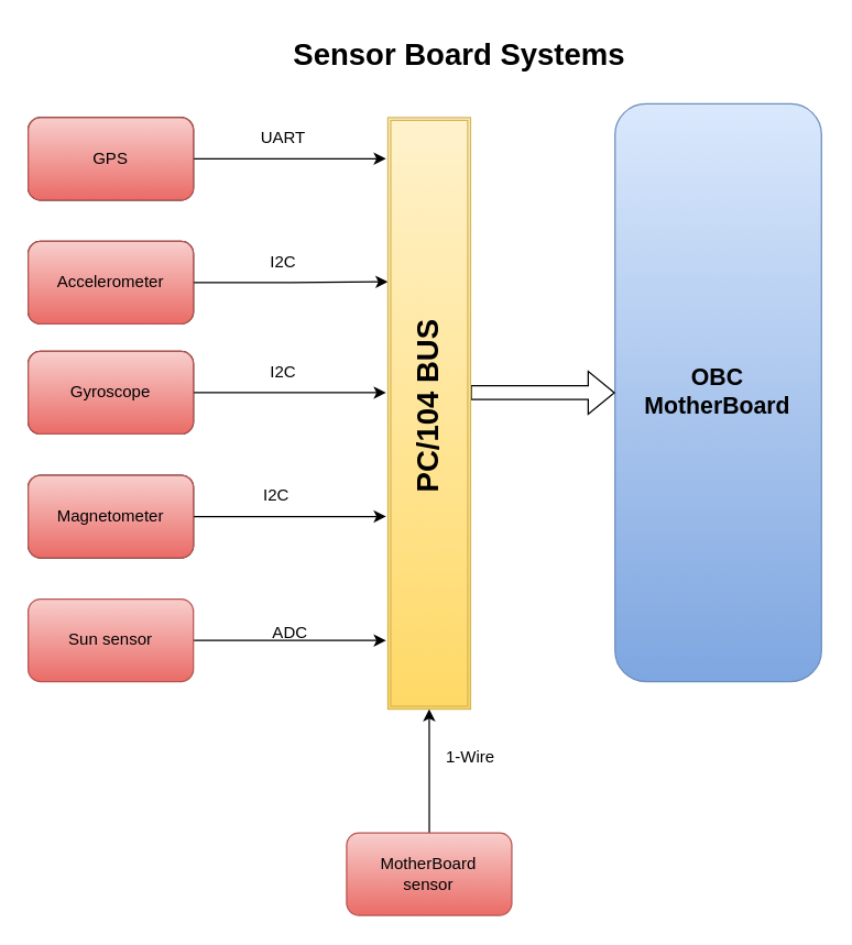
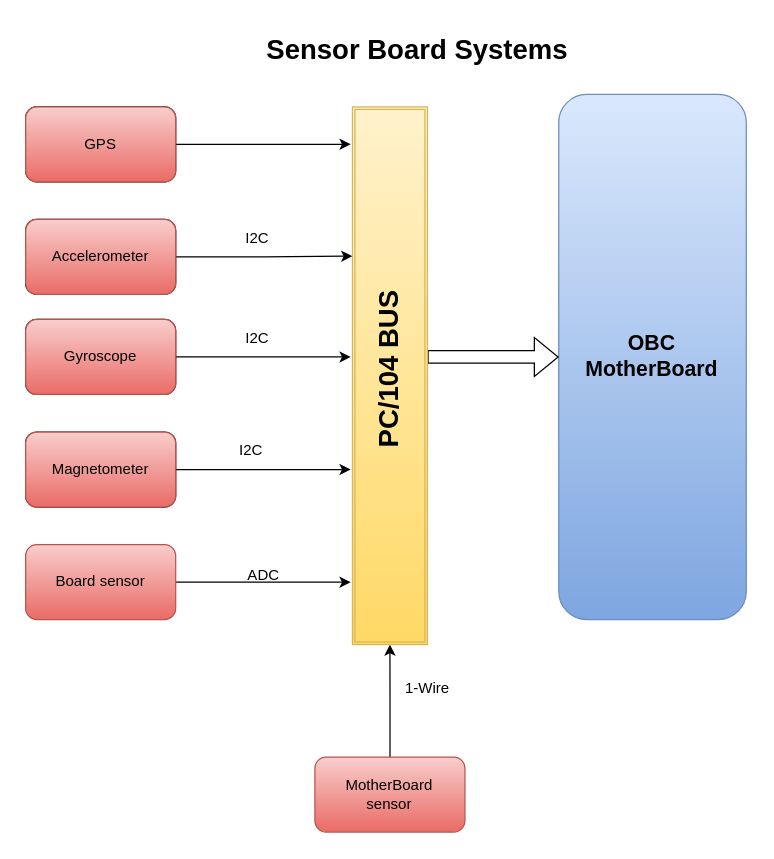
  <mxCell id="0" />
  <mxCell id="1" parent="0" />
  <mxCell id="2" style="edgeStyle=orthogonalEdgeStyle;rounded=0;orthogonalLoop=1;jettySize=auto;html=1;entryX=0;entryY=0.095;entryDx=0;entryDy=0;entryPerimeter=0;" parent="1" source="3" edge="1"><mxGeometry relative="1" as="geometry"><mxPoint x="280" y="114.9" as="targetPoint" /></mxGeometry></mxCell>
  <mxCell id="3" value="GPS" style="rounded=1;whiteSpace=wrap;html=1;" parent="1" vertex="1"><mxGeometry x="20" y="85" width="120" height="60" as="geometry" /></mxCell>
  <mxCell id="4" style="edgeStyle=orthogonalEdgeStyle;rounded=0;orthogonalLoop=1;jettySize=auto;html=1;entryX=0.009;entryY=0.308;entryDx=0;entryDy=0;entryPerimeter=0;" parent="1" source="5" edge="1"><mxGeometry relative="1" as="geometry"><mxPoint x="281.35" y="204.36" as="targetPoint" /></mxGeometry></mxCell>
  <mxCell id="5" value="Accelerometer" style="rounded=1;whiteSpace=wrap;html=1;" parent="1" vertex="1"><mxGeometry x="20" y="175" width="120" height="60" as="geometry" /></mxCell>
  <mxCell id="6" style="edgeStyle=orthogonalEdgeStyle;rounded=0;orthogonalLoop=1;jettySize=auto;html=1;" parent="1" source="7" edge="1"><mxGeometry relative="1" as="geometry"><mxPoint x="280" y="285" as="targetPoint" /></mxGeometry></mxCell>
  <mxCell id="7" value="Gyroscope" style="rounded=1;whiteSpace=wrap;html=1;" parent="1" vertex="1"><mxGeometry x="20" y="255" width="120" height="60" as="geometry" /></mxCell>
  <mxCell id="8" style="edgeStyle=orthogonalEdgeStyle;rounded=0;orthogonalLoop=1;jettySize=auto;html=1;" parent="1" source="9" edge="1"><mxGeometry relative="1" as="geometry"><mxPoint x="280" y="375" as="targetPoint" /></mxGeometry></mxCell>
  <mxCell id="9" value="Magnetometer" style="rounded=1;whiteSpace=wrap;html=1;" parent="1" vertex="1"><mxGeometry x="20" y="345" width="120" height="60" as="geometry" /></mxCell>
  <mxCell id="10" style="edgeStyle=orthogonalEdgeStyle;rounded=0;orthogonalLoop=1;jettySize=auto;html=1;entryX=0;entryY=0.929;entryDx=0;entryDy=0;entryPerimeter=0;" parent="1" source="11" edge="1"><mxGeometry relative="1" as="geometry"><mxPoint x="280" y="465.18" as="targetPoint" /></mxGeometry></mxCell>
- <mxCell id="11" value="Sun sensor" style="rounded=1;whiteSpace=wrap;html=1;fillColor=#f8cecc;gradientColor=#ea6b66;strokeColor=#b85450;" parent="1" vertex="1"><mxGeometry x="20" y="435" width="120" height="60" as="geometry" /></mxCell>
+ <mxCell id="11" value="Board sensor" style="rounded=1;whiteSpace=wrap;html=1;fillColor=#f8cecc;gradientColor=#ea6b66;strokeColor=#b85450;" parent="1" vertex="1"><mxGeometry x="20" y="435" width="120" height="60" as="geometry" /></mxCell>
  <mxCell id="12" value="" style="edgeStyle=orthogonalEdgeStyle;rounded=0;orthogonalLoop=1;jettySize=auto;html=1;" parent="1" source="13" edge="1"><mxGeometry relative="1" as="geometry"><mxPoint x="311.35" y="515" as="targetPoint" /></mxGeometry></mxCell>
  <mxCell id="13" value="MotherBoard &lt;br&gt;sensor" style="rounded=1;whiteSpace=wrap;html=1;fillColor=#f8cecc;gradientColor=#ea6b66;strokeColor=#b85450;" parent="1" vertex="1"><mxGeometry x="251.35" y="605" width="120" height="60" as="geometry" /></mxCell>
- <mxCell id="14" value="UART" style="text;html=1;align=center;verticalAlign=middle;resizable=0;points=[];autosize=1;strokeColor=none;fillColor=none;" parent="1" vertex="1"><mxGeometry x="175" y="85" width="60" height="30" as="geometry" /></mxCell>
  <mxCell id="15" value="I2C" style="text;html=1;align=center;verticalAlign=middle;resizable=0;points=[];autosize=1;strokeColor=none;fillColor=none;" parent="1" vertex="1"><mxGeometry x="185" y="175" width="40" height="30" as="geometry" /></mxCell>
  <mxCell id="16" value="I2C" style="text;html=1;align=center;verticalAlign=middle;resizable=0;points=[];autosize=1;strokeColor=none;fillColor=none;" parent="1" vertex="1"><mxGeometry x="185" y="255" width="40" height="30" as="geometry" /></mxCell>
  <mxCell id="17" value="I2C" style="text;html=1;align=center;verticalAlign=middle;resizable=0;points=[];autosize=1;strokeColor=none;fillColor=none;" parent="1" vertex="1"><mxGeometry x="180" y="345" width="40" height="30" as="geometry" /></mxCell>
  <mxCell id="18" value="1-Wire&lt;br&gt;" style="text;html=1;align=center;verticalAlign=middle;resizable=0;points=[];autosize=1;strokeColor=none;fillColor=none;" parent="1" vertex="1"><mxGeometry x="311.35" y="535" width="60" height="30" as="geometry" /></mxCell>
  <mxCell id="19" value="ADC" style="text;html=1;align=center;verticalAlign=middle;resizable=0;points=[];autosize=1;strokeColor=none;fillColor=none;" parent="1" vertex="1"><mxGeometry x="185" y="445" width="50" height="30" as="geometry" /></mxCell>
  <mxCell id="20" value="Sensor Board Systems&amp;nbsp;" style="text;strokeColor=none;fillColor=none;html=1;fontSize=22;fontStyle=1;verticalAlign=middle;align=center;" vertex="1" parent="1"><mxGeometry x="286.35" y="20" width="100" height="40" as="geometry" /></mxCell>
  <mxCell id="21" value="Accelerometer" style="rounded=1;whiteSpace=wrap;html=1;fillColor=#f8cecc;gradientColor=#ea6b66;strokeColor=#b85450;" vertex="1" parent="1"><mxGeometry x="20" y="175" width="120" height="60" as="geometry" /></mxCell>
  <mxCell id="22" value="GPS" style="rounded=1;whiteSpace=wrap;html=1;fillColor=#f8cecc;gradientColor=#ea6b66;strokeColor=#b85450;" vertex="1" parent="1"><mxGeometry x="20" y="85" width="120" height="60" as="geometry" /></mxCell>
  <mxCell id="23" value="Gyroscope" style="rounded=1;whiteSpace=wrap;html=1;fillColor=#f8cecc;gradientColor=#ea6b66;strokeColor=#b85450;" vertex="1" parent="1"><mxGeometry x="20" y="255" width="120" height="60" as="geometry" /></mxCell>
  <mxCell id="24" value="Magnetometer" style="rounded=1;whiteSpace=wrap;html=1;fillColor=#f8cecc;gradientColor=#ea6b66;strokeColor=#b85450;" vertex="1" parent="1"><mxGeometry x="20" y="345" width="120" height="60" as="geometry" /></mxCell>
  <mxCell id="25" value="&lt;b style=&quot;font-size: 17px;&quot;&gt;OBC &lt;br&gt;MotherBoard&lt;/b&gt;" style="rounded=1;whiteSpace=wrap;html=1;fillColor=#dae8fc;gradientColor=#7ea6e0;strokeColor=#6c8ebf;" vertex="1" parent="1"><mxGeometry x="446.35" y="75" width="150" height="420" as="geometry" /></mxCell>
  <mxCell id="26" value="" style="shape=flexArrow;endArrow=classic;html=1;rounded=0;fontSize=22;entryX=0;entryY=0.5;entryDx=0;entryDy=0;" edge="1" parent="1" target="25"><mxGeometry width="50" height="50" relative="1" as="geometry"><mxPoint x="341.35" y="285" as="sourcePoint" /><mxPoint x="391.35" y="315" as="targetPoint" /></mxGeometry></mxCell>
  <mxCell id="27" value="" style="shape=ext;double=1;rounded=0;whiteSpace=wrap;html=1;fontSize=22;align=right;fillColor=#fff2cc;gradientColor=#ffd966;strokeColor=#d6b656;" vertex="1" parent="1"><mxGeometry x="281.35" y="85" width="60" height="430" as="geometry" /></mxCell>
  <mxCell id="28" value="&lt;b&gt;PC/104 BUS&lt;br&gt;&lt;/b&gt;" style="text;html=1;align=center;verticalAlign=middle;resizable=0;points=[];autosize=1;strokeColor=none;fillColor=none;fontSize=22;rotation=-90;" vertex="1" parent="1"><mxGeometry x="236.35" y="275" width="150" height="40" as="geometry" /></mxCell>
